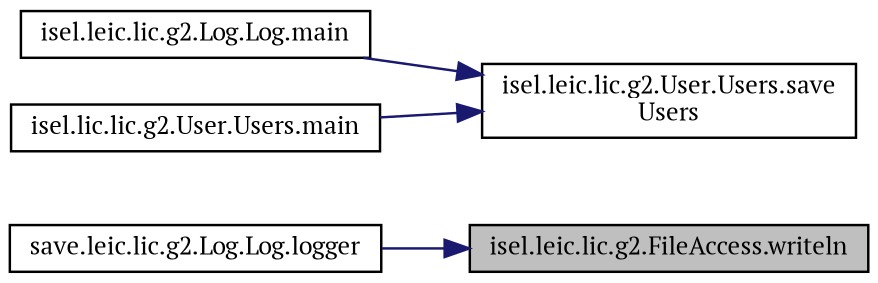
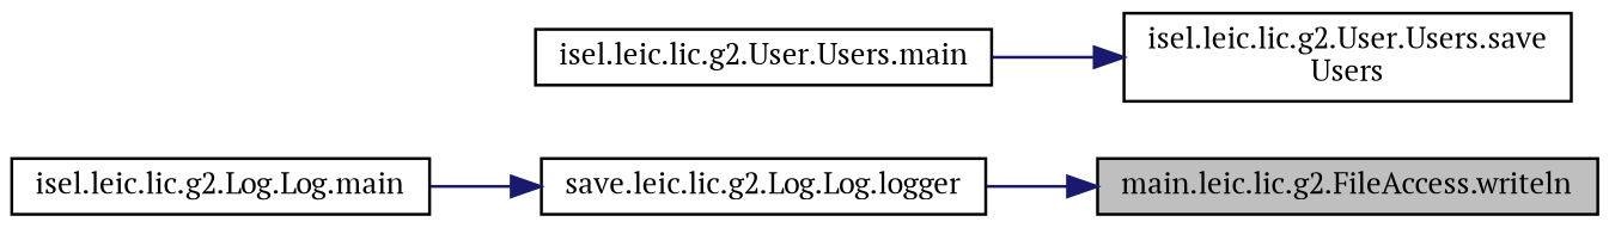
  digraph {
    fontname="PT Serif"
    rankdir=RL
    node [color=black fillcolor=white fontname="PT Serif" fontsize=10 shape=record style=filled]
    edge [color=midnightblue dir=back fontname="PT Serif" fontsize=10 labelfontname=Helvetica labelfontsize=10 style=solid]
-   n1 [fillcolor=grey75 fontcolor=black height=0.2 label="isel.leic.lic.g2.FileAccess.writeln" width=0.4]
+   n1 [fillcolor=grey75 fontcolor=black height=0.2 label="main.leic.lic.g2.FileAccess.writeln" width=0.4]
    n2 [height=0.2 label="save.leic.lic.g2.Log.Log.logger" width=0.4]
    n3 [height=0.2 label="isel.leic.lic.g2.Log.Log.main" width=0.4]
    n4 [height=0.2 label="isel.leic.lic.g2.User.Users.save\lUsers" width=0.4]
-   n5 [height=0.2 label="isel.lic.lic.g2.User.Users.main" width=0.4]
+   n5 [height=0.2 label="isel.leic.lic.g2.User.Users.main" width=0.4]
    n1 -> n2
-   n4 -> n3
+   n2 -> n3
    n4 -> n5
  }
